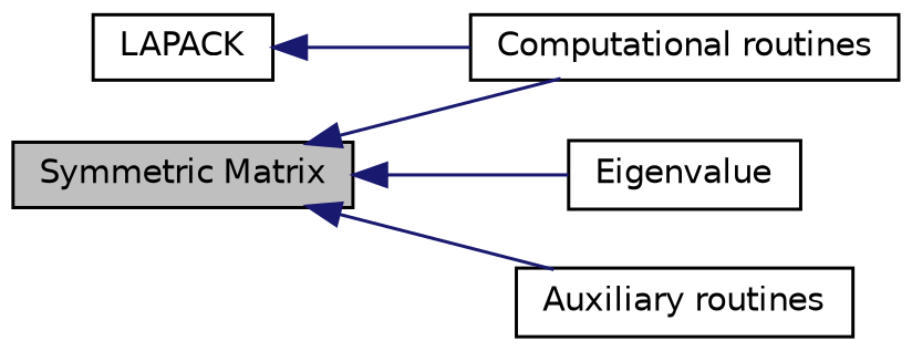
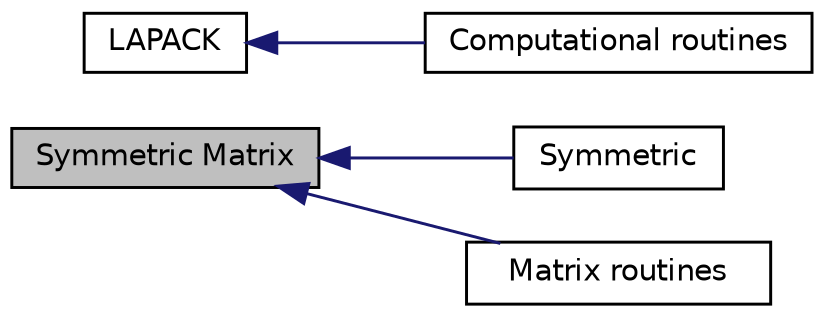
  digraph {
    rankdir=LR
    node [color=black fillcolor=white fontname=Helvetica fontsize=10 shape=record style=filled]
    edge [color=midnightblue dir=back fontname=Helvetica fontsize=10 labelfontname=Helvetica labelfontsize=10 shape=plaintext style=solid]
    n1 [height=0.2 label=LAPACK width=0.4]
    n2 [height=0.2 label="Computational routines" width=0.4]
    n3 [fillcolor=grey75 fontcolor=black height=0.2 label="Symmetric Matrix" width=0.4]
-   n4 [height=0.2 label=Eigenvalue width=0.4]
-   n5 [height=0.2 label="Auxiliary routines" width=0.4]
+   n4 [height=0.2 label=Symmetric width=0.4]
+   n5 [height=0.2 label="Matrix routines" width=0.4]
    n1 -> n2
-   n3 -> n2
    n3 -> n4
    n3 -> n5
  }
